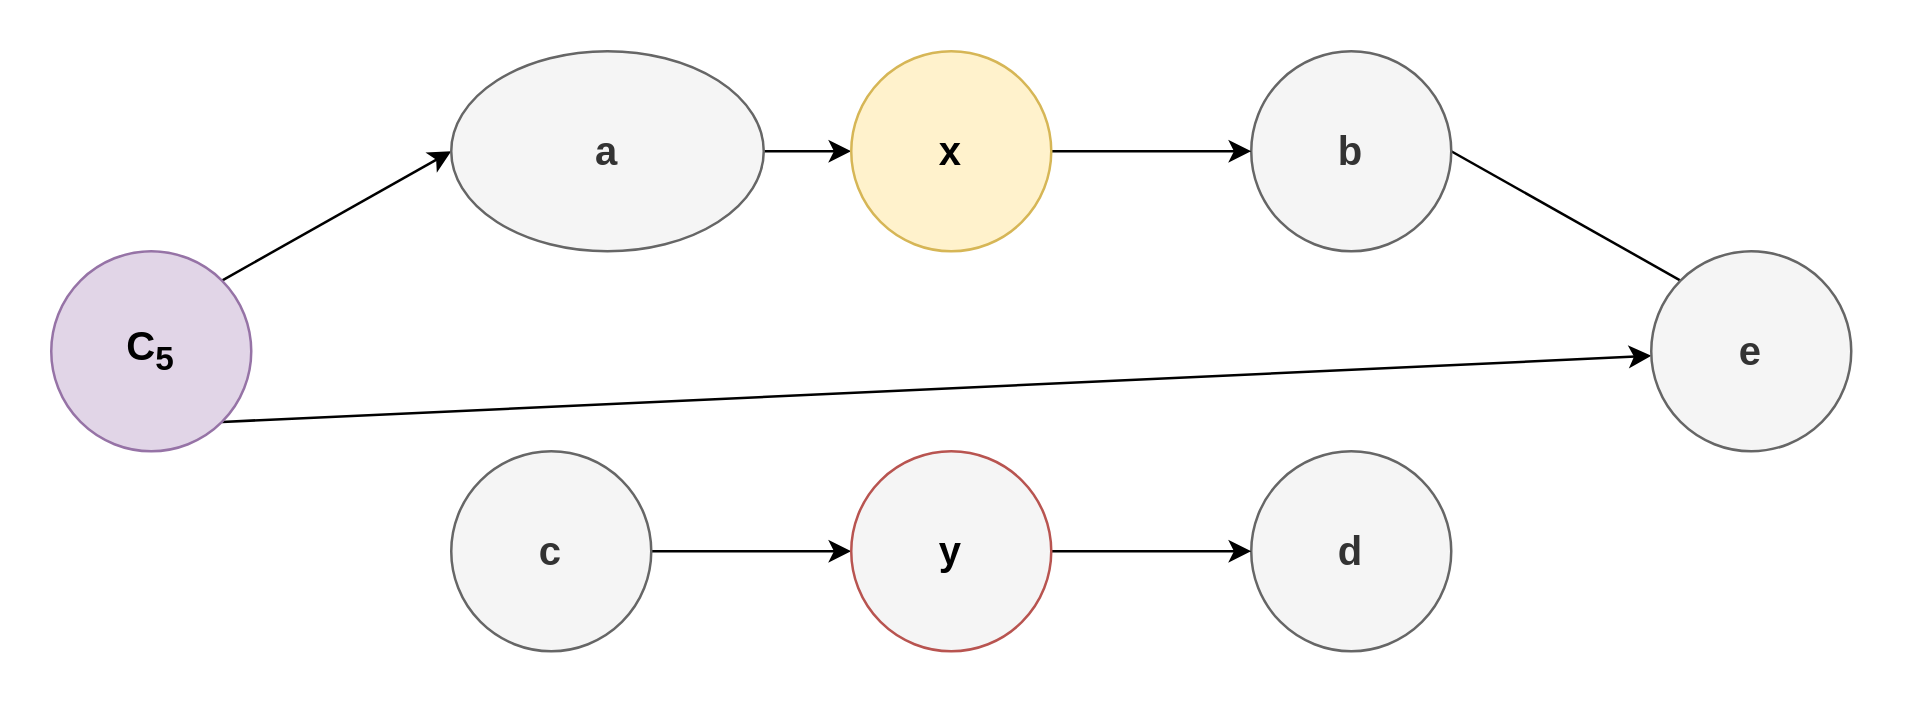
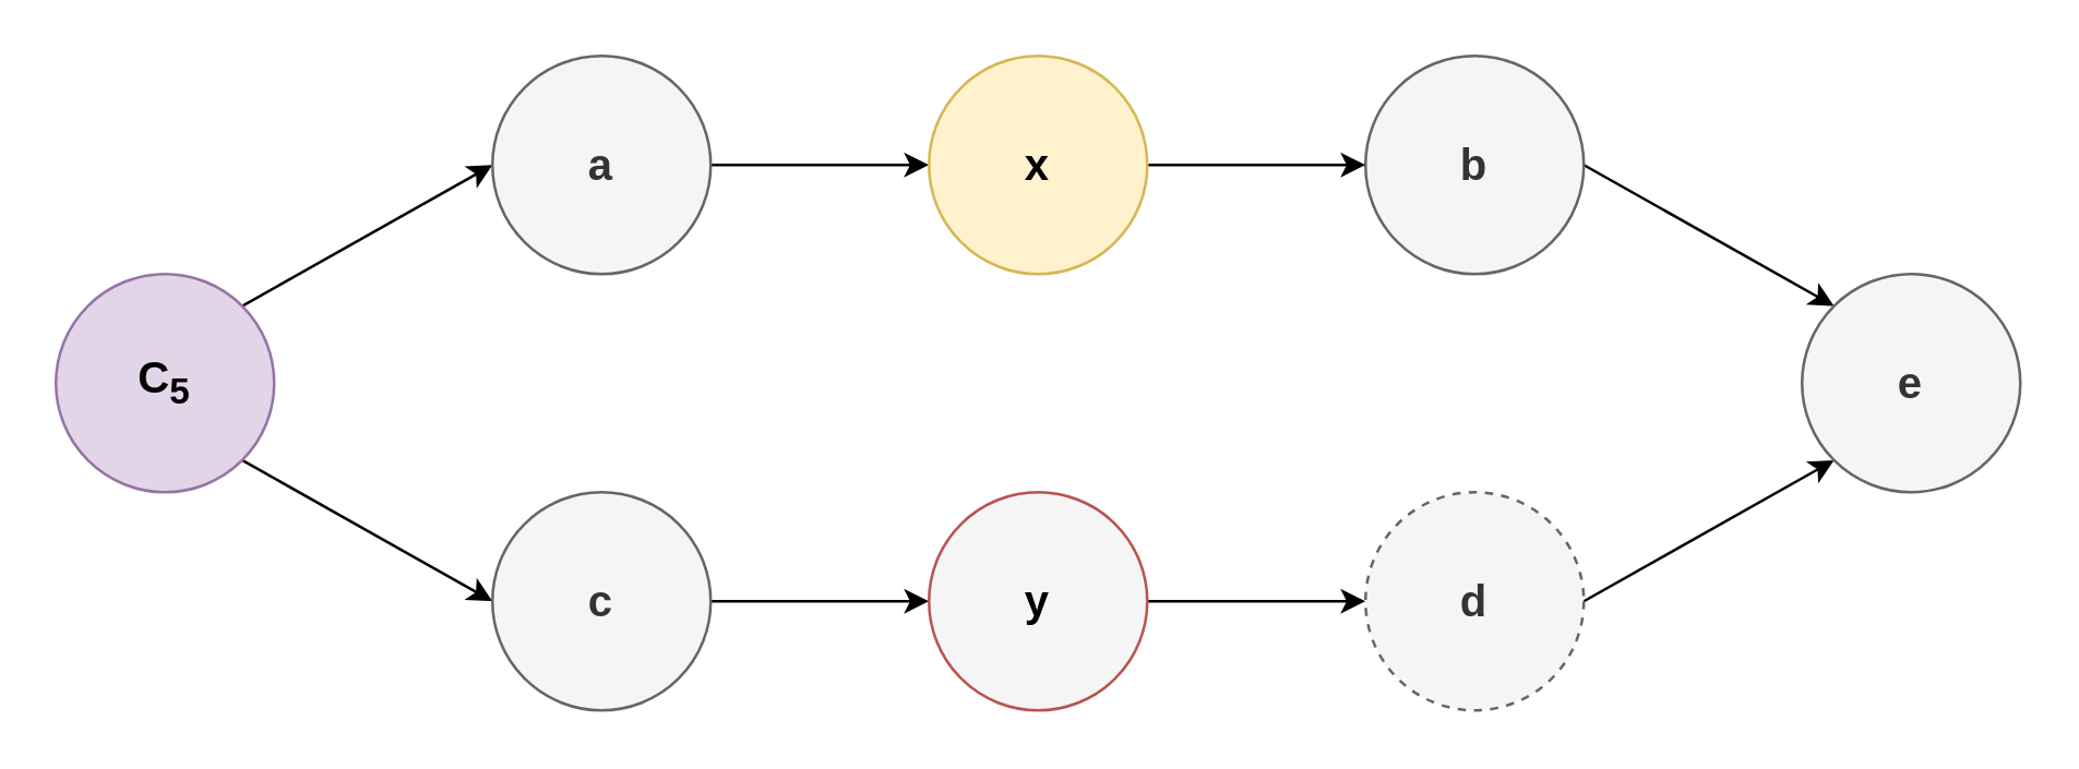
  <mxCell id="0" />
  <mxCell id="1" parent="0" />
  <mxCell id="2" style="rounded=0;orthogonalLoop=1;jettySize=auto;html=1;exitX=1;exitY=0;exitDx=0;exitDy=0;fontSize=16;entryX=0;entryY=0.5;entryDx=0;entryDy=0;" edge="1" parent="1" source="4" target="6"><mxGeometry relative="1" as="geometry" /></mxCell>
- <mxCell id="3" style="edgeStyle=none;rounded=0;orthogonalLoop=1;jettySize=auto;html=1;exitX=1;exitY=1;exitDx=0;exitDy=0;fontSize=16;" edge="1" parent="1" source="4" target="13"><mxGeometry relative="1" as="geometry" /></mxCell>
+ <mxCell id="3" style="edgeStyle=none;rounded=0;orthogonalLoop=1;jettySize=auto;html=1;exitX=1;exitY=1;exitDx=0;exitDy=0;entryX=0;entryY=0.5;entryDx=0;entryDy=0;fontSize=16;" edge="1" parent="1" source="4" target="10"><mxGeometry relative="1" as="geometry" /></mxCell>
  <mxCell id="4" value="&lt;font style=&quot;font-size: 16px;&quot;&gt;&lt;b&gt;C&lt;sub&gt;5&lt;/sub&gt;&lt;/b&gt;&lt;/font&gt;" style="ellipse;whiteSpace=wrap;html=1;aspect=fixed;fillColor=#e1d5e7;strokeColor=#9673a6;" vertex="1" parent="1"><mxGeometry x="20" y="100" width="80" height="80" as="geometry" /></mxCell>
  <mxCell id="5" style="edgeStyle=none;rounded=0;orthogonalLoop=1;jettySize=auto;html=1;exitX=1;exitY=0.5;exitDx=0;exitDy=0;entryX=0;entryY=0.5;entryDx=0;entryDy=0;fontSize=16;" edge="1" parent="1" source="6" target="15"><mxGeometry relative="1" as="geometry" /></mxCell>
- <mxCell id="6" value="&lt;font size=&quot;3&quot;&gt;&lt;b&gt;a&lt;/b&gt;&lt;/font&gt;" style="ellipse;whiteSpace=wrap;html=1;aspect=fixed;fillColor=#f5f5f5;strokeColor=#666666;fontColor=#333333;" vertex="1" parent="1"><mxGeometry x="180" y="20" width="125" height="80" as="geometry" /></mxCell>
- <mxCell id="7" style="edgeStyle=none;rounded=0;orthogonalLoop=1;jettySize=auto;html=1;exitX=1;exitY=0.5;exitDx=0;exitDy=0;entryX=0;entryY=0;entryDx=0;entryDy=0;fontSize=16;endArrow=none;" edge="1" parent="1" source="8" target="13"><mxGeometry relative="1" as="geometry" /></mxCell>
+ <mxCell id="6" value="&lt;font size=&quot;3&quot;&gt;&lt;b&gt;a&lt;/b&gt;&lt;/font&gt;" style="ellipse;whiteSpace=wrap;html=1;aspect=fixed;fillColor=#f5f5f5;strokeColor=#666666;fontColor=#333333;" vertex="1" parent="1"><mxGeometry x="180" y="20" width="80" height="80" as="geometry" /></mxCell>
+ <mxCell id="7" style="edgeStyle=none;rounded=0;orthogonalLoop=1;jettySize=auto;html=1;exitX=1;exitY=0.5;exitDx=0;exitDy=0;entryX=0;entryY=0;entryDx=0;entryDy=0;fontSize=16;" edge="1" parent="1" source="8" target="13"><mxGeometry relative="1" as="geometry" /></mxCell>
  <mxCell id="8" value="&lt;font size=&quot;3&quot;&gt;&lt;b&gt;b&lt;/b&gt;&lt;/font&gt;" style="ellipse;whiteSpace=wrap;html=1;aspect=fixed;fillColor=#f5f5f5;strokeColor=#666666;fontColor=#333333;" vertex="1" parent="1"><mxGeometry x="500" y="20" width="80" height="80" as="geometry" /></mxCell>
  <mxCell id="9" style="edgeStyle=none;rounded=0;orthogonalLoop=1;jettySize=auto;html=1;exitX=1;exitY=0.5;exitDx=0;exitDy=0;entryX=0;entryY=0.5;entryDx=0;entryDy=0;fontSize=16;" edge="1" parent="1" source="10" target="17"><mxGeometry relative="1" as="geometry" /></mxCell>
  <mxCell id="10" value="&lt;font size=&quot;3&quot;&gt;&lt;b&gt;c&lt;/b&gt;&lt;/font&gt;" style="ellipse;whiteSpace=wrap;html=1;aspect=fixed;fillColor=#f5f5f5;strokeColor=#666666;fontColor=#333333;" vertex="1" parent="1"><mxGeometry x="180" y="180" width="80" height="80" as="geometry" /></mxCell>
- <mxCell id="12" value="&lt;font size=&quot;3&quot;&gt;&lt;b&gt;d&lt;/b&gt;&lt;/font&gt;" style="ellipse;whiteSpace=wrap;html=1;aspect=fixed;fillColor=#f5f5f5;strokeColor=#666666;fontColor=#333333;" vertex="1" parent="1"><mxGeometry x="500" y="180" width="80" height="80" as="geometry" /></mxCell>
+ <mxCell id="11" style="edgeStyle=none;rounded=0;orthogonalLoop=1;jettySize=auto;html=1;exitX=1;exitY=0.5;exitDx=0;exitDy=0;entryX=0;entryY=1;entryDx=0;entryDy=0;fontSize=16;" edge="1" parent="1" source="12" target="13"><mxGeometry relative="1" as="geometry" /></mxCell>
+ <mxCell id="12" value="&lt;font size=&quot;3&quot;&gt;&lt;b&gt;d&lt;/b&gt;&lt;/font&gt;" style="ellipse;whiteSpace=wrap;html=1;aspect=fixed;fillColor=#f5f5f5;strokeColor=#666666;fontColor=#333333;dashed=1;" vertex="1" parent="1"><mxGeometry x="500" y="180" width="80" height="80" as="geometry" /></mxCell>
  <mxCell id="13" value="&lt;font size=&quot;3&quot;&gt;&lt;b&gt;e&lt;/b&gt;&lt;/font&gt;" style="ellipse;whiteSpace=wrap;html=1;aspect=fixed;fillColor=#f5f5f5;strokeColor=#666666;fontColor=#333333;" vertex="1" parent="1"><mxGeometry x="660" y="100" width="80" height="80" as="geometry" /></mxCell>
  <mxCell id="14" style="edgeStyle=none;rounded=0;orthogonalLoop=1;jettySize=auto;html=1;exitX=1;exitY=0.5;exitDx=0;exitDy=0;entryX=0;entryY=0.5;entryDx=0;entryDy=0;fontSize=16;" edge="1" parent="1" source="15" target="8"><mxGeometry relative="1" as="geometry" /></mxCell>
  <mxCell id="15" value="&lt;font size=&quot;3&quot;&gt;&lt;b&gt;x&lt;/b&gt;&lt;/font&gt;" style="ellipse;whiteSpace=wrap;html=1;aspect=fixed;fillColor=#fff2cc;strokeColor=#d6b656;" vertex="1" parent="1"><mxGeometry x="340" y="20" width="80" height="80" as="geometry" /></mxCell>
  <mxCell id="16" style="edgeStyle=none;rounded=0;orthogonalLoop=1;jettySize=auto;html=1;exitX=1;exitY=0.5;exitDx=0;exitDy=0;entryX=0;entryY=0.5;entryDx=0;entryDy=0;fontSize=16;" edge="1" parent="1" source="17" target="12"><mxGeometry relative="1" as="geometry" /></mxCell>
  <mxCell id="17" value="&lt;font size=&quot;3&quot;&gt;&lt;b&gt;y&lt;/b&gt;&lt;/font&gt;" style="ellipse;whiteSpace=wrap;html=1;aspect=fixed;fillColor=#f5f5f5;strokeColor=#b85450;" vertex="1" parent="1"><mxGeometry x="340" y="180" width="80" height="80" as="geometry" /></mxCell>
